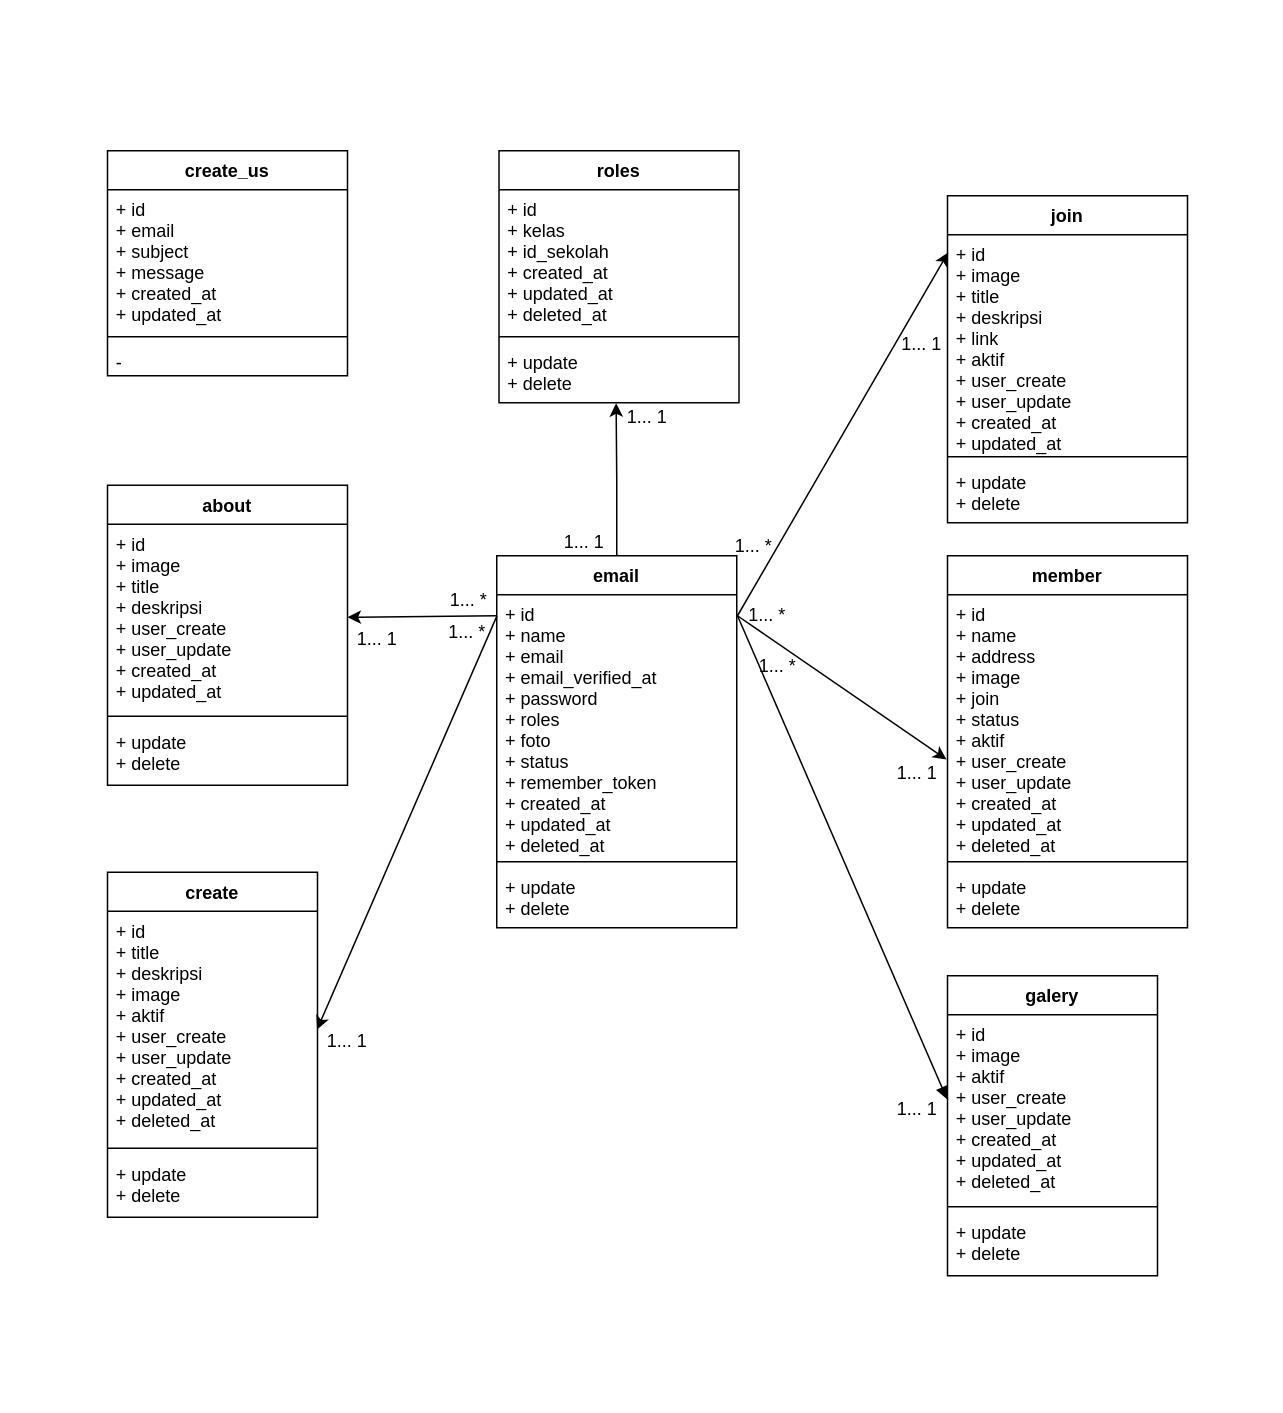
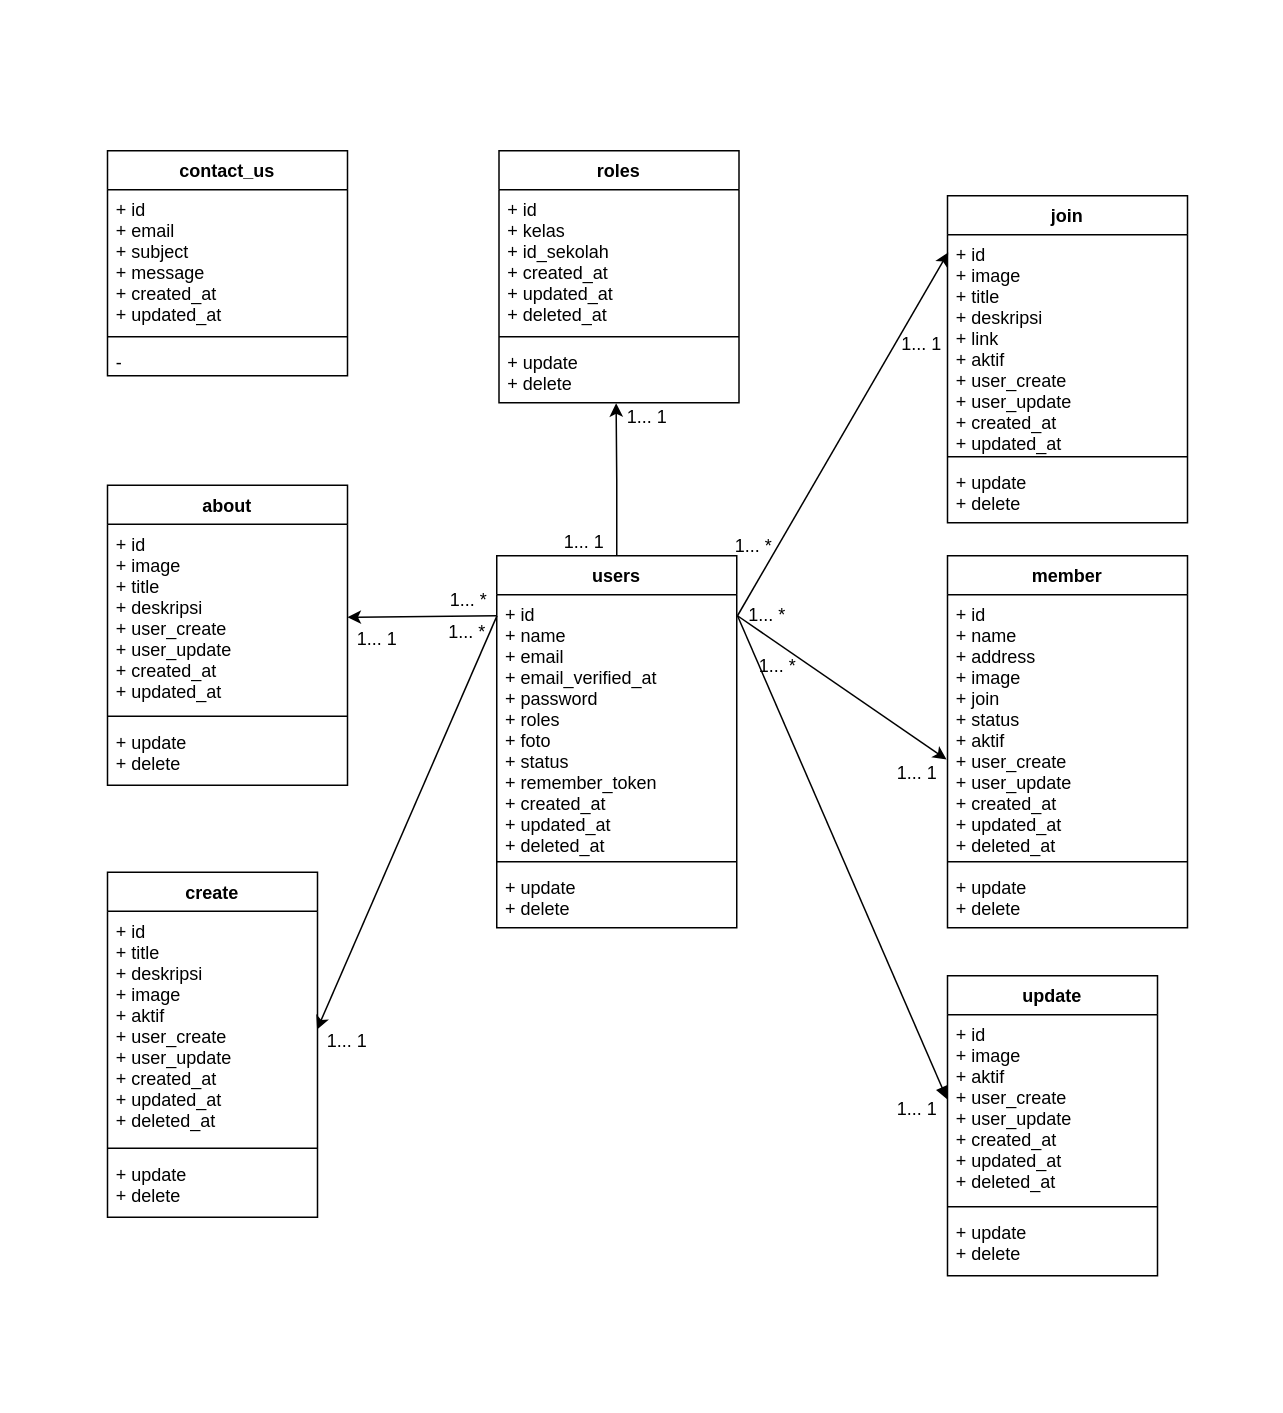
  <mxCell id="0" />
  <mxCell id="1" parent="0" />
  <mxCell id="2" value="about" style="swimlane;fontStyle=1;align=center;verticalAlign=top;childLayout=stackLayout;horizontal=1;startSize=26;horizontalStack=0;resizeParent=1;resizeParentMax=0;resizeLast=0;collapsible=1;marginBottom=0;" parent="1" vertex="1"><mxGeometry x="71" y="323" width="160" height="200" as="geometry"><mxRectangle x="100" y="80" width="60" height="26" as="alternateBounds" /></mxGeometry></mxCell>
  <mxCell id="3" value="+ id&#10;+ image&#10;+ title&#10;+ deskripsi&#10;+ user_create&#10;+ user_update&#10;+ created_at&#10;+ updated_at" style="text;strokeColor=none;fillColor=none;align=left;verticalAlign=top;spacingLeft=4;spacingRight=4;overflow=hidden;rotatable=0;points=[[0,0.5],[1,0.5]];portConstraint=eastwest;" parent="2" vertex="1"><mxGeometry y="26" width="160" height="124" as="geometry" /></mxCell>
  <mxCell id="4" value="" style="line;strokeWidth=1;fillColor=none;align=left;verticalAlign=middle;spacingTop=-1;spacingLeft=3;spacingRight=3;rotatable=0;labelPosition=right;points=[];portConstraint=eastwest;" parent="2" vertex="1"><mxGeometry y="150" width="160" height="8" as="geometry" /></mxCell>
  <mxCell id="5" value="+ update&#10;+ delete" style="text;strokeColor=none;fillColor=none;align=left;verticalAlign=top;spacingLeft=4;spacingRight=4;overflow=hidden;rotatable=0;points=[[0,0.5],[1,0.5]];portConstraint=eastwest;" parent="2" vertex="1"><mxGeometry y="158" width="160" height="42" as="geometry" /></mxCell>
  <mxCell id="6" value="" style="rounded=0;orthogonalLoop=1;jettySize=auto;html=1;entryX=-0.004;entryY=0.631;entryDx=0;entryDy=0;entryPerimeter=0;" parent="1" target="12" edge="1"><mxGeometry relative="1" as="geometry"><mxPoint x="491" y="410" as="sourcePoint" /><mxPoint x="551" y="530" as="targetPoint" /></mxGeometry></mxCell>
- <mxCell id="7" value="email" style="swimlane;fontStyle=1;align=center;verticalAlign=top;childLayout=stackLayout;horizontal=1;startSize=26;horizontalStack=0;resizeParent=1;resizeParentMax=0;resizeLast=0;collapsible=1;marginBottom=0;" parent="1" vertex="1"><mxGeometry x="330.5" y="370" width="160" height="248" as="geometry" /></mxCell>
+ <mxCell id="7" value="users" style="swimlane;fontStyle=1;align=center;verticalAlign=top;childLayout=stackLayout;horizontal=1;startSize=26;horizontalStack=0;resizeParent=1;resizeParentMax=0;resizeLast=0;collapsible=1;marginBottom=0;" parent="1" vertex="1"><mxGeometry x="330.5" y="370" width="160" height="248" as="geometry" /></mxCell>
  <mxCell id="8" value="+ id&#10;+ name&#10;+ email&#10;+ email_verified_at&#10;+ password&#10;+ roles&#10;+ foto&#10;+ status&#10;+ remember_token&#10;+ created_at&#10;+ updated_at&#10;+ deleted_at" style="text;strokeColor=none;fillColor=none;align=left;verticalAlign=top;spacingLeft=4;spacingRight=4;overflow=hidden;rotatable=0;points=[[0,0.5],[1,0.5]];portConstraint=eastwest;" parent="7" vertex="1"><mxGeometry y="26" width="160" height="174" as="geometry" /></mxCell>
  <mxCell id="9" value="" style="line;strokeWidth=1;fillColor=none;align=left;verticalAlign=middle;spacingTop=-1;spacingLeft=3;spacingRight=3;rotatable=0;labelPosition=right;points=[];portConstraint=eastwest;" parent="7" vertex="1"><mxGeometry y="200" width="160" height="8" as="geometry" /></mxCell>
  <mxCell id="10" value="+ update&#10;+ delete" style="text;strokeColor=none;fillColor=none;align=left;verticalAlign=top;spacingLeft=4;spacingRight=4;overflow=hidden;rotatable=0;points=[[0,0.5],[1,0.5]];portConstraint=eastwest;" parent="7" vertex="1"><mxGeometry y="208" width="160" height="40" as="geometry" /></mxCell>
  <mxCell id="11" value="member" style="swimlane;fontStyle=1;align=center;verticalAlign=top;childLayout=stackLayout;horizontal=1;startSize=26;horizontalStack=0;resizeParent=1;resizeParentMax=0;resizeLast=0;collapsible=1;marginBottom=0;" parent="1" vertex="1"><mxGeometry x="631" y="370" width="160" height="248" as="geometry" /></mxCell>
  <mxCell id="12" value="+ id&#10;+ name&#10;+ address&#10;+ image&#10;+ join&#10;+ status&#10;+ aktif&#10;+ user_create&#10;+ user_update&#10;+ created_at&#10;+ updated_at&#10;+ deleted_at" style="text;strokeColor=none;fillColor=none;align=left;verticalAlign=top;spacingLeft=4;spacingRight=4;overflow=hidden;rotatable=0;points=[[0,0.5],[1,0.5]];portConstraint=eastwest;" parent="11" vertex="1"><mxGeometry y="26" width="160" height="174" as="geometry" /></mxCell>
  <mxCell id="13" value="" style="line;strokeWidth=1;fillColor=none;align=left;verticalAlign=middle;spacingTop=-1;spacingLeft=3;spacingRight=3;rotatable=0;labelPosition=right;points=[];portConstraint=eastwest;" parent="11" vertex="1"><mxGeometry y="200" width="160" height="8" as="geometry" /></mxCell>
  <mxCell id="14" value="+ update&#10;+ delete" style="text;strokeColor=none;fillColor=none;align=left;verticalAlign=top;spacingLeft=4;spacingRight=4;overflow=hidden;rotatable=0;points=[[0,0.5],[1,0.5]];portConstraint=eastwest;" parent="11" vertex="1"><mxGeometry y="208" width="160" height="40" as="geometry" /></mxCell>
  <mxCell id="15" value="roles" style="swimlane;fontStyle=1;align=center;verticalAlign=top;childLayout=stackLayout;horizontal=1;startSize=26;horizontalStack=0;resizeParent=1;resizeParentMax=0;resizeLast=0;collapsible=1;marginBottom=0;" parent="1" vertex="1"><mxGeometry x="332" y="100" width="160" height="168" as="geometry" /></mxCell>
  <mxCell id="16" value="+ id&#10;+ kelas&#10;+ id_sekolah&#10;+ created_at&#10;+ updated_at&#10;+ deleted_at&#10;" style="text;strokeColor=none;fillColor=none;align=left;verticalAlign=top;spacingLeft=4;spacingRight=4;overflow=hidden;rotatable=0;points=[[0,0.5],[1,0.5]];portConstraint=eastwest;" parent="15" vertex="1"><mxGeometry y="26" width="160" height="94" as="geometry" /></mxCell>
  <mxCell id="17" value="" style="line;strokeWidth=1;fillColor=none;align=left;verticalAlign=middle;spacingTop=-1;spacingLeft=3;spacingRight=3;rotatable=0;labelPosition=right;points=[];portConstraint=eastwest;" parent="15" vertex="1"><mxGeometry y="120" width="160" height="8" as="geometry" /></mxCell>
  <mxCell id="18" value="+ update&#10;+ delete" style="text;strokeColor=none;fillColor=none;align=left;verticalAlign=top;spacingLeft=4;spacingRight=4;overflow=hidden;rotatable=0;points=[[0,0.5],[1,0.5]];portConstraint=eastwest;" parent="15" vertex="1"><mxGeometry y="128" width="160" height="40" as="geometry" /></mxCell>
  <mxCell id="19" value="create" style="swimlane;fontStyle=1;align=center;verticalAlign=top;childLayout=stackLayout;horizontal=1;startSize=26;horizontalStack=0;resizeParent=1;resizeParentMax=0;resizeLast=0;collapsible=1;marginBottom=0;" parent="1" vertex="1"><mxGeometry x="71" y="581" width="140" height="230" as="geometry"><mxRectangle x="100" y="80" width="60" height="26" as="alternateBounds" /></mxGeometry></mxCell>
  <mxCell id="20" value="+ id&#10;+ title&#10;+ deskripsi&#10;+ image&#10;+ aktif&#10;+ user_create&#10;+ user_update&#10;+ created_at&#10;+ updated_at&#10;+ deleted_at" style="text;strokeColor=none;fillColor=none;align=left;verticalAlign=top;spacingLeft=4;spacingRight=4;overflow=hidden;rotatable=0;points=[[0,0.5],[1,0.5]];portConstraint=eastwest;" parent="19" vertex="1"><mxGeometry y="26" width="140" height="154" as="geometry" /></mxCell>
  <mxCell id="21" value="" style="line;strokeWidth=1;fillColor=none;align=left;verticalAlign=middle;spacingTop=-1;spacingLeft=3;spacingRight=3;rotatable=0;labelPosition=right;points=[];portConstraint=eastwest;" parent="19" vertex="1"><mxGeometry y="180" width="140" height="8" as="geometry" /></mxCell>
  <mxCell id="22" value="+ update&#10;+ delete" style="text;strokeColor=none;fillColor=none;align=left;verticalAlign=top;spacingLeft=4;spacingRight=4;overflow=hidden;rotatable=0;points=[[0,0.5],[1,0.5]];portConstraint=eastwest;" parent="19" vertex="1"><mxGeometry y="188" width="140" height="42" as="geometry" /></mxCell>
- <mxCell id="23" value="galery" style="swimlane;fontStyle=1;align=center;verticalAlign=top;childLayout=stackLayout;horizontal=1;startSize=26;horizontalStack=0;resizeParent=1;resizeParentMax=0;resizeLast=0;collapsible=1;marginBottom=0;" parent="1" vertex="1"><mxGeometry x="631" y="650" width="140" height="200" as="geometry"><mxRectangle x="100" y="80" width="60" height="26" as="alternateBounds" /></mxGeometry></mxCell>
+ <mxCell id="23" value="update" style="swimlane;fontStyle=1;align=center;verticalAlign=top;childLayout=stackLayout;horizontal=1;startSize=26;horizontalStack=0;resizeParent=1;resizeParentMax=0;resizeLast=0;collapsible=1;marginBottom=0;" parent="1" vertex="1"><mxGeometry x="631" y="650" width="140" height="200" as="geometry"><mxRectangle x="100" y="80" width="60" height="26" as="alternateBounds" /></mxGeometry></mxCell>
  <mxCell id="24" value="+ id&#10;+ image&#10;+ aktif&#10;+ user_create&#10;+ user_update&#10;+ created_at&#10;+ updated_at&#10;+ deleted_at" style="text;strokeColor=none;fillColor=none;align=left;verticalAlign=top;spacingLeft=4;spacingRight=4;overflow=hidden;rotatable=0;points=[[0,0.5],[1,0.5]];portConstraint=eastwest;" parent="23" vertex="1"><mxGeometry y="26" width="140" height="124" as="geometry" /></mxCell>
  <mxCell id="25" value="" style="line;strokeWidth=1;fillColor=none;align=left;verticalAlign=middle;spacingTop=-1;spacingLeft=3;spacingRight=3;rotatable=0;labelPosition=right;points=[];portConstraint=eastwest;" parent="23" vertex="1"><mxGeometry y="150" width="140" height="8" as="geometry" /></mxCell>
  <mxCell id="26" value="+ update&#10;+ delete" style="text;strokeColor=none;fillColor=none;align=left;verticalAlign=top;spacingLeft=4;spacingRight=4;overflow=hidden;rotatable=0;points=[[0,0.5],[1,0.5]];portConstraint=eastwest;" parent="23" vertex="1"><mxGeometry y="158" width="140" height="42" as="geometry" /></mxCell>
- <mxCell id="27" value="create_us" style="swimlane;fontStyle=1;align=center;verticalAlign=top;childLayout=stackLayout;horizontal=1;startSize=26;horizontalStack=0;resizeParent=1;resizeParentMax=0;resizeLast=0;collapsible=1;marginBottom=0;" parent="1" vertex="1"><mxGeometry x="71" y="100" width="160" height="150" as="geometry" /></mxCell>
+ <mxCell id="27" value="contact_us" style="swimlane;fontStyle=1;align=center;verticalAlign=top;childLayout=stackLayout;horizontal=1;startSize=26;horizontalStack=0;resizeParent=1;resizeParentMax=0;resizeLast=0;collapsible=1;marginBottom=0;" parent="1" vertex="1"><mxGeometry x="71" y="100" width="160" height="150" as="geometry" /></mxCell>
  <mxCell id="28" value="+ id&#10;+ email&#10;+ subject&#10;+ message&#10;+ created_at&#10;+ updated_at" style="text;strokeColor=none;fillColor=none;align=left;verticalAlign=top;spacingLeft=4;spacingRight=4;overflow=hidden;rotatable=0;points=[[0,0.5],[1,0.5]];portConstraint=eastwest;" parent="27" vertex="1"><mxGeometry y="26" width="160" height="94" as="geometry" /></mxCell>
  <mxCell id="29" value="" style="line;strokeWidth=1;fillColor=none;align=left;verticalAlign=middle;spacingTop=-1;spacingLeft=3;spacingRight=3;rotatable=0;labelPosition=right;points=[];portConstraint=eastwest;" parent="27" vertex="1"><mxGeometry y="120" width="160" height="8" as="geometry" /></mxCell>
  <mxCell id="30" value="-" style="text;strokeColor=none;fillColor=none;align=left;verticalAlign=top;spacingLeft=4;spacingRight=4;overflow=hidden;rotatable=0;points=[[0,0.5],[1,0.5]];portConstraint=eastwest;" parent="27" vertex="1"><mxGeometry y="128" width="160" height="22" as="geometry" /></mxCell>
  <mxCell id="31" value="join" style="swimlane;fontStyle=1;align=center;verticalAlign=top;childLayout=stackLayout;horizontal=1;startSize=26;horizontalStack=0;resizeParent=1;resizeParentMax=0;resizeLast=0;collapsible=1;marginBottom=0;" parent="1" vertex="1"><mxGeometry x="631" y="130" width="160" height="218" as="geometry" /></mxCell>
  <mxCell id="32" value="+ id&#10;+ image&#10;+ title&#10;+ deskripsi&#10;+ link&#10;+ aktif&#10;+ user_create&#10;+ user_update&#10;+ created_at&#10;+ updated_at" style="text;strokeColor=none;fillColor=none;align=left;verticalAlign=top;spacingLeft=4;spacingRight=4;overflow=hidden;rotatable=0;points=[[0,0.5],[1,0.5]];portConstraint=eastwest;" parent="31" vertex="1"><mxGeometry y="26" width="160" height="144" as="geometry" /></mxCell>
  <mxCell id="33" value="" style="line;strokeWidth=1;fillColor=none;align=left;verticalAlign=middle;spacingTop=-1;spacingLeft=3;spacingRight=3;rotatable=0;labelPosition=right;points=[];portConstraint=eastwest;" parent="31" vertex="1"><mxGeometry y="170" width="160" height="8" as="geometry" /></mxCell>
  <mxCell id="34" value="+ update&#10;+ delete" style="text;strokeColor=none;fillColor=none;align=left;verticalAlign=top;spacingLeft=4;spacingRight=4;overflow=hidden;rotatable=0;points=[[0,0.5],[1,0.5]];portConstraint=eastwest;" parent="31" vertex="1"><mxGeometry y="178" width="160" height="40" as="geometry" /></mxCell>
  <mxCell id="35" value="" style="rounded=0;orthogonalLoop=1;jettySize=auto;html=1;exitX=-0.002;exitY=0.454;exitDx=0;exitDy=0;startArrow=block;startFill=1;endArrow=none;endFill=0;exitPerimeter=0;" parent="1" source="24" edge="1"><mxGeometry relative="1" as="geometry"><mxPoint x="503" y="513" as="sourcePoint" /><mxPoint x="491" y="410" as="targetPoint" /></mxGeometry></mxCell>
  <mxCell id="36" style="edgeStyle=orthogonalEdgeStyle;rounded=0;orthogonalLoop=1;jettySize=auto;html=1;exitX=0.5;exitY=0;exitDx=0;exitDy=0;entryX=0.488;entryY=1.008;entryDx=0;entryDy=0;entryPerimeter=0;" parent="1" source="7" target="18" edge="1"><mxGeometry relative="1" as="geometry"><Array as="points" /></mxGeometry></mxCell>
  <mxCell id="37" value="1... *" style="text;html=1;strokeColor=none;fillColor=none;align=center;verticalAlign=middle;whiteSpace=wrap;rounded=0;" parent="1" vertex="1"><mxGeometry x="290.5" y="410.5" width="40" height="20" as="geometry" /></mxCell>
  <mxCell id="38" value="1... 1" style="text;html=1;strokeColor=none;fillColor=none;align=center;verticalAlign=middle;whiteSpace=wrap;rounded=0;" parent="1" vertex="1"><mxGeometry x="369" y="352" width="40" height="17" as="geometry" /></mxCell>
  <mxCell id="39" value="1... 1" style="text;html=1;strokeColor=none;fillColor=none;align=center;verticalAlign=middle;whiteSpace=wrap;rounded=0;" parent="1" vertex="1"><mxGeometry x="211" y="685" width="40" height="17" as="geometry" /></mxCell>
  <mxCell id="40" value="1... 1" style="text;html=1;strokeColor=none;fillColor=none;align=center;verticalAlign=middle;whiteSpace=wrap;rounded=0;" parent="1" vertex="1"><mxGeometry x="591" y="506" width="40" height="17" as="geometry" /></mxCell>
  <mxCell id="41" value="1... 1" style="text;html=1;strokeColor=none;fillColor=none;align=center;verticalAlign=middle;whiteSpace=wrap;rounded=0;" parent="1" vertex="1"><mxGeometry x="594" y="220" width="40" height="17" as="geometry" /></mxCell>
  <mxCell id="42" value="1... *" style="text;html=1;strokeColor=none;fillColor=none;align=center;verticalAlign=middle;whiteSpace=wrap;rounded=0;" parent="1" vertex="1"><mxGeometry x="482" y="354" width="40" height="20" as="geometry" /></mxCell>
  <mxCell id="43" value="1... *" style="text;html=1;strokeColor=none;fillColor=none;align=center;verticalAlign=middle;whiteSpace=wrap;rounded=0;" parent="1" vertex="1"><mxGeometry x="490.5" y="400" width="40" height="20" as="geometry" /></mxCell>
  <mxCell id="44" value="1... *" style="text;html=1;strokeColor=none;fillColor=none;align=center;verticalAlign=middle;whiteSpace=wrap;rounded=0;" parent="1" vertex="1"><mxGeometry x="292" y="390" width="40" height="20" as="geometry" /></mxCell>
  <mxCell id="45" value="1... 1" style="text;html=1;strokeColor=none;fillColor=none;align=center;verticalAlign=middle;whiteSpace=wrap;rounded=0;" parent="1" vertex="1"><mxGeometry x="591" y="730" width="40" height="17" as="geometry" /></mxCell>
  <mxCell id="46" value="1... 1" style="text;html=1;strokeColor=none;fillColor=none;align=center;verticalAlign=middle;whiteSpace=wrap;rounded=0;" parent="1" vertex="1"><mxGeometry x="411" y="269" width="40" height="17" as="geometry" /></mxCell>
  <mxCell id="47" value="1... *" style="text;html=1;strokeColor=none;fillColor=none;align=center;verticalAlign=middle;whiteSpace=wrap;rounded=0;" parent="1" vertex="1"><mxGeometry x="498" y="434" width="40" height="20" as="geometry" /></mxCell>
  <mxCell id="48" value="1... 1" style="text;html=1;strokeColor=none;fillColor=none;align=center;verticalAlign=middle;whiteSpace=wrap;rounded=0;" parent="1" vertex="1"><mxGeometry x="231" y="417" width="40" height="17" as="geometry" /></mxCell>
  <mxCell id="49" value="&amp;nbsp;" style="text;html=1;align=center;verticalAlign=middle;resizable=0;points=[];autosize=1;strokeColor=none;fillColor=none;" parent="1" vertex="1"><mxGeometry x="813" y="900" width="20" height="20" as="geometry" /></mxCell>
  <mxCell id="50" value="&amp;nbsp;" style="text;html=1;align=center;verticalAlign=middle;resizable=0;points=[];autosize=1;strokeColor=none;fillColor=none;" parent="1" vertex="1"><mxGeometry x="29" y="900" width="20" height="20" as="geometry" /></mxCell>
  <mxCell id="51" value="&amp;nbsp;" style="text;html=1;align=center;verticalAlign=middle;resizable=0;points=[];autosize=1;strokeColor=none;fillColor=none;" parent="1" vertex="1"><mxGeometry x="805" width="20" height="20" as="geometry" y="20" /></mxCell>
  <mxCell id="52" value="&amp;nbsp;" style="text;html=1;align=center;verticalAlign=middle;resizable=0;points=[];autosize=1;strokeColor=none;fillColor=none;" parent="1" vertex="1"><mxGeometry x="20" width="20" height="20" as="geometry" y="20" /></mxCell>
  <mxCell id="53" value="" style="rounded=0;orthogonalLoop=1;jettySize=auto;html=1;entryX=1;entryY=0.5;entryDx=0;entryDy=0;exitX=0.955;exitY=1.003;exitDx=0;exitDy=0;exitPerimeter=0;" parent="1" source="44" target="3" edge="1"><mxGeometry relative="1" as="geometry"><mxPoint x="331" y="410" as="sourcePoint" /><mxPoint x="141" y="313" as="targetPoint" /></mxGeometry></mxCell>
  <mxCell id="54" value="" style="rounded=0;orthogonalLoop=1;jettySize=auto;html=1;entryX=0.003;entryY=0.082;entryDx=0;entryDy=0;entryPerimeter=0;" edge="1" parent="1" target="32"><mxGeometry relative="1" as="geometry"><mxPoint x="491" y="410" as="sourcePoint" /><mxPoint x="221" y="178" as="targetPoint" /></mxGeometry></mxCell>
  <mxCell id="55" value="" style="rounded=0;orthogonalLoop=1;jettySize=auto;html=1;entryX=0.998;entryY=0.512;entryDx=0;entryDy=0;entryPerimeter=0;exitX=0.966;exitY=1.005;exitDx=0;exitDy=0;exitPerimeter=0;" edge="1" parent="1" source="44" target="20"><mxGeometry relative="1" as="geometry"><mxPoint x="331" y="410" as="sourcePoint" /><mxPoint x="221" y="468" as="targetPoint" /></mxGeometry></mxCell>
